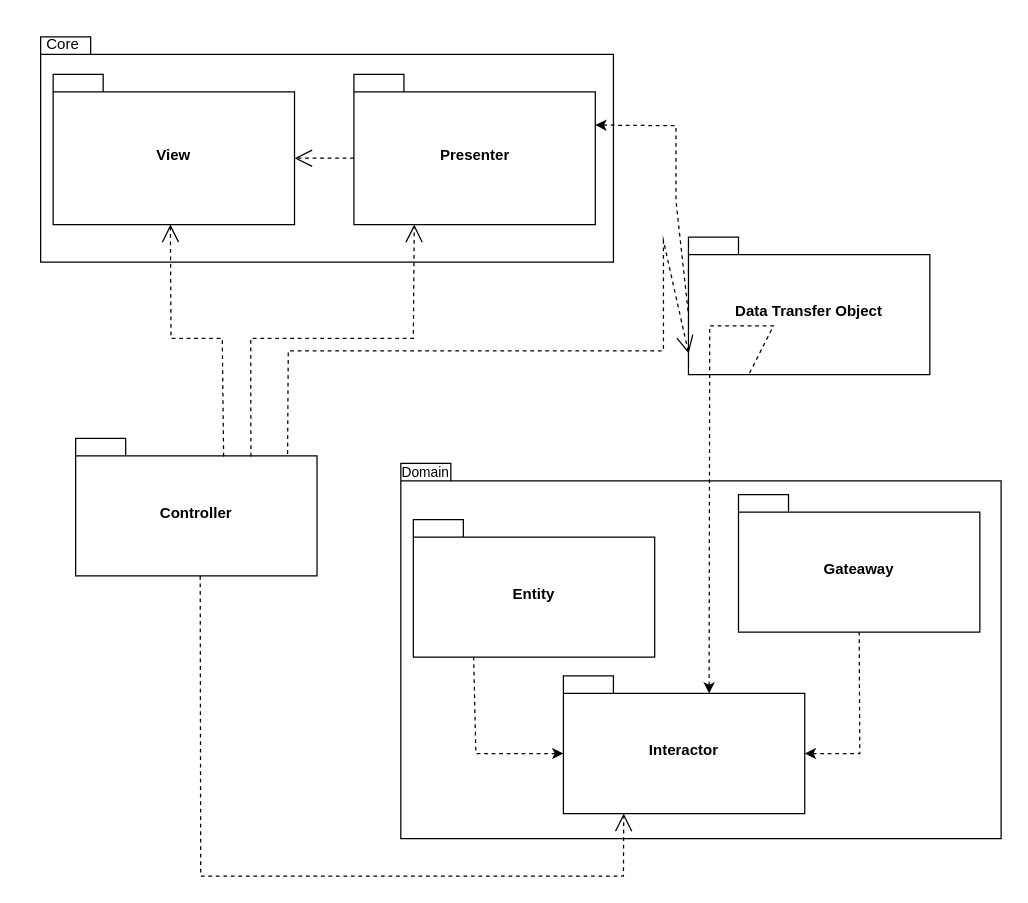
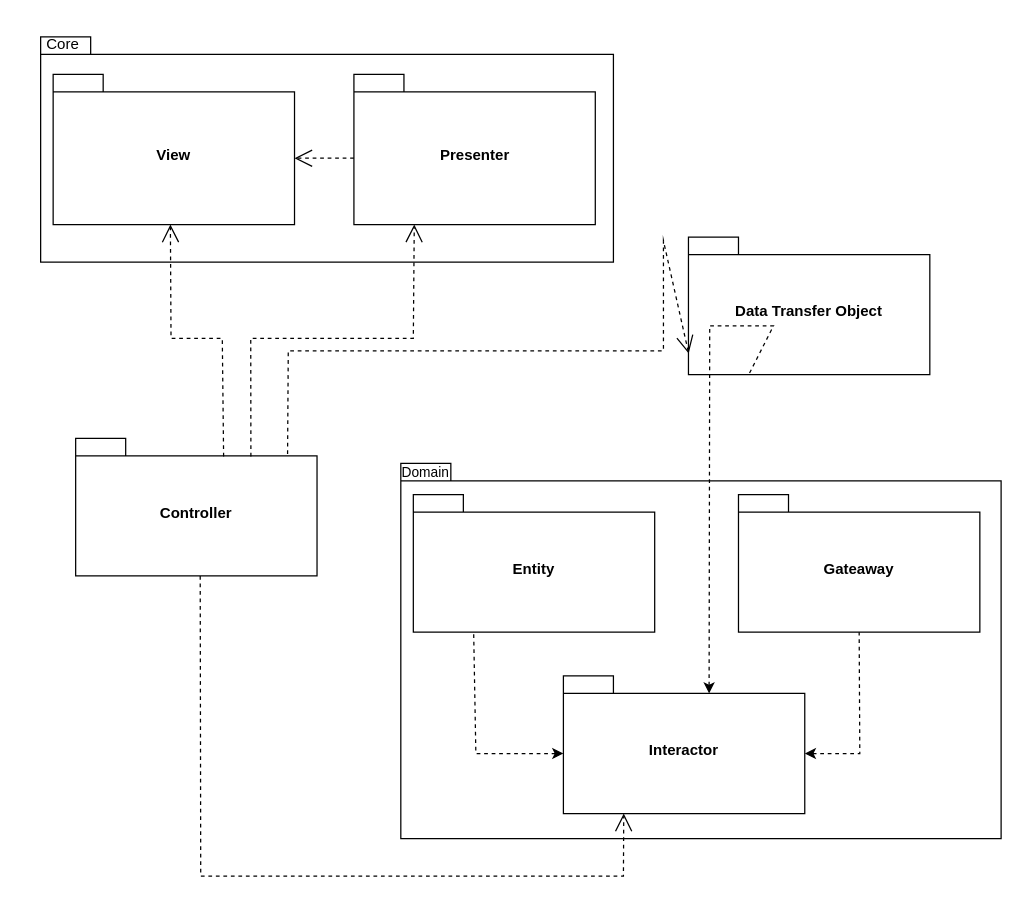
  <mxCell id="0" />
  <mxCell id="1" parent="0" />
  <mxCell id="2" value="Data Transfer Object" style="shape=folder;fontStyle=1;spacingTop=10;tabWidth=40;tabHeight=14;tabPosition=left;html=1;whiteSpace=wrap;" vertex="1" parent="1"><mxGeometry x="550" y="189" width="193" height="110" as="geometry" /></mxCell>
  <mxCell id="3" value="Controller" style="shape=folder;fontStyle=1;spacingTop=10;tabWidth=40;tabHeight=14;tabPosition=left;html=1;whiteSpace=wrap;" vertex="1" parent="1"><mxGeometry x="60" y="350" width="193" height="110" as="geometry" /></mxCell>
  <mxCell id="4" value="" style="shape=folder;fontStyle=1;spacingTop=10;tabWidth=40;tabHeight=14;tabPosition=left;html=1;whiteSpace=wrap;" vertex="1" parent="1"><mxGeometry x="32" y="29" width="458" height="180" as="geometry" /></mxCell>
  <mxCell id="5" value="View" style="shape=folder;fontStyle=1;spacingTop=10;tabWidth=40;tabHeight=14;tabPosition=left;html=1;whiteSpace=wrap;" vertex="1" parent="1"><mxGeometry x="42" y="59" width="193" height="120" as="geometry" /></mxCell>
  <mxCell id="6" value="Presenter" style="shape=folder;fontStyle=1;spacingTop=10;tabWidth=40;tabHeight=14;tabPosition=left;html=1;whiteSpace=wrap;" vertex="1" parent="1"><mxGeometry x="282.5" y="59" width="193" height="120" as="geometry" /></mxCell>
  <mxCell id="7" value="" style="shape=folder;fontStyle=1;spacingTop=10;tabWidth=40;tabHeight=14;tabPosition=left;html=1;whiteSpace=wrap;" vertex="1" parent="1"><mxGeometry x="320" y="370" width="480" height="300" as="geometry" /></mxCell>
- <mxCell id="8" value="Entity" style="shape=folder;fontStyle=1;spacingTop=10;tabWidth=40;tabHeight=14;tabPosition=left;html=1;whiteSpace=wrap;" vertex="1" parent="1"><mxGeometry x="330" y="415" width="193" height="110" as="geometry" /></mxCell>
+ <mxCell id="8" value="Entity" style="shape=folder;fontStyle=1;spacingTop=10;tabWidth=40;tabHeight=14;tabPosition=left;html=1;whiteSpace=wrap;" vertex="1" parent="1"><mxGeometry x="330" y="395" width="193" height="110" as="geometry" /></mxCell>
  <mxCell id="9" value="Gateaway" style="shape=folder;fontStyle=1;spacingTop=10;tabWidth=40;tabHeight=14;tabPosition=left;html=1;whiteSpace=wrap;" vertex="1" parent="1"><mxGeometry x="590" y="395" width="193" height="110" as="geometry" /></mxCell>
  <mxCell id="10" value="Interactor" style="shape=folder;fontStyle=1;spacingTop=10;tabWidth=40;tabHeight=14;tabPosition=left;html=1;whiteSpace=wrap;" vertex="1" parent="1"><mxGeometry x="450" y="540" width="193" height="110" as="geometry" /></mxCell>
  <mxCell id="11" value="Core" style="text;html=1;strokeColor=none;fillColor=none;align=center;verticalAlign=middle;whiteSpace=wrap;rounded=0;" vertex="1" parent="1"><mxGeometry x="20" y="20" width="60" height="30" as="geometry" /></mxCell>
  <mxCell id="12" value="Domain" style="text;html=1;strokeColor=none;fillColor=none;align=center;verticalAlign=middle;whiteSpace=wrap;rounded=0;fontSize=11;" vertex="1" parent="1"><mxGeometry x="310" y="362" width="60" height="30" as="geometry" /></mxCell>
  <mxCell id="13" value="" style="endArrow=open;endSize=12;dashed=1;html=1;rounded=0;entryX=0;entryY=0;entryDx=193;entryDy=67;entryPerimeter=0;exitX=0;exitY=0;exitDx=0;exitDy=67;exitPerimeter=0;" edge="1" parent="1" source="6" target="5"><mxGeometry width="160" relative="1" as="geometry"><mxPoint x="222" y="219" as="sourcePoint" /><mxPoint x="382" y="219" as="targetPoint" /></mxGeometry></mxCell>
- <mxCell id="14" value="" style="endArrow=none;endSize=12;dashed=1;html=1;rounded=0;entryX=0;entryY=0;entryDx=0;entryDy=62;entryPerimeter=0;exitX=0;exitY=0;exitDx=193;exitDy=40.5;exitPerimeter=0;startArrow=classic;startFill=1;endFill=0;" edge="1" parent="1" source="6" target="2"><mxGeometry width="160" relative="1" as="geometry"><mxPoint x="728" y="70" as="sourcePoint" /><mxPoint x="680" y="70" as="targetPoint" /><Array as="points"><mxPoint x="540" y="100" /><mxPoint x="540" y="160" /></Array></mxGeometry></mxCell>
  <mxCell id="15" value="" style="endArrow=none;dashed=1;html=1;rounded=0;entryX=0.5;entryY=1;entryDx=0;entryDy=0;entryPerimeter=0;exitX=0;exitY=0;exitDx=193;exitDy=62;exitPerimeter=0;startArrow=classic;startFill=1;endFill=0;" edge="1" parent="1" source="10" target="9"><mxGeometry width="160" relative="1" as="geometry"><mxPoint x="293" y="136" as="sourcePoint" /><mxPoint x="245" y="136" as="targetPoint" /><Array as="points"><mxPoint x="687" y="602" /></Array></mxGeometry></mxCell>
  <mxCell id="16" value="" style="endArrow=none;dashed=1;html=1;rounded=0;entryX=0.25;entryY=1;entryDx=0;entryDy=0;entryPerimeter=0;exitX=0;exitY=0;exitDx=0;exitDy=62;exitPerimeter=0;startArrow=classic;startFill=1;endFill=0;" edge="1" parent="1" source="10" target="8"><mxGeometry width="160" relative="1" as="geometry"><mxPoint x="653" y="612" as="sourcePoint" /><mxPoint x="697" y="515" as="targetPoint" /><Array as="points"><mxPoint x="380" y="602" /></Array></mxGeometry></mxCell>
  <mxCell id="17" value="" style="endArrow=none;endSize=12;dashed=1;html=1;rounded=0;entryX=0.25;entryY=1;entryDx=0;entryDy=0;entryPerimeter=0;exitX=0;exitY=0;exitDx=116.5;exitDy=14;exitPerimeter=0;startArrow=classic;startFill=1;endFill=0;" edge="1" parent="1" source="10" target="2"><mxGeometry width="160" relative="1" as="geometry"><mxPoint x="486" y="110" as="sourcePoint" /><mxPoint x="580" y="171" as="targetPoint" /><Array as="points"><mxPoint x="567" y="260" /><mxPoint x="618" y="260" /></Array></mxGeometry></mxCell>
  <mxCell id="18" value="" style="endArrow=open;endSize=12;dashed=1;html=1;rounded=0;entryX=0.5;entryY=1;entryDx=0;entryDy=0;entryPerimeter=0;exitX=0.613;exitY=0.132;exitDx=0;exitDy=0;exitPerimeter=0;" edge="1" parent="1" source="3"><mxGeometry width="160" relative="1" as="geometry"><mxPoint x="173.75" y="364" as="sourcePoint" /><mxPoint x="135.75" y="179" as="targetPoint" /><Array as="points"><mxPoint x="177.25" y="270" /><mxPoint x="136.25" y="270" /></Array></mxGeometry></mxCell>
  <mxCell id="19" value="" style="endArrow=open;endSize=12;dashed=1;html=1;rounded=0;entryX=0.25;entryY=1;entryDx=0;entryDy=0;entryPerimeter=0;exitX=0.726;exitY=0.131;exitDx=0;exitDy=0;exitPerimeter=0;" edge="1" parent="1" source="3" target="6"><mxGeometry width="160" relative="1" as="geometry"><mxPoint x="187" y="374" as="sourcePoint" /><mxPoint x="149" y="189" as="targetPoint" /><Array as="points"><mxPoint x="200" y="270" /><mxPoint x="330" y="270" /></Array></mxGeometry></mxCell>
  <mxCell id="20" value="" style="endArrow=open;endSize=12;dashed=1;html=1;rounded=0;entryX=0.001;entryY=0.847;entryDx=0;entryDy=0;entryPerimeter=0;exitX=0.878;exitY=0.113;exitDx=0;exitDy=0;exitPerimeter=0;" edge="1" parent="1" source="3" target="2"><mxGeometry width="160" relative="1" as="geometry"><mxPoint x="210" y="374" as="sourcePoint" /><mxPoint x="341" y="189" as="targetPoint" /><Array as="points"><mxPoint x="230" y="280" /><mxPoint x="530" y="280" /><mxPoint x="530" y="192" /></Array></mxGeometry></mxCell>
  <mxCell id="21" value="" style="endArrow=open;endSize=12;dashed=1;html=1;rounded=0;entryX=0.25;entryY=1;entryDx=0;entryDy=0;entryPerimeter=0;exitX=0.516;exitY=1.001;exitDx=0;exitDy=0;exitPerimeter=0;" edge="1" parent="1" source="3" target="10"><mxGeometry width="160" relative="1" as="geometry"><mxPoint x="293" y="136" as="sourcePoint" /><mxPoint x="245" y="136" as="targetPoint" /><Array as="points"><mxPoint x="160" y="700" /><mxPoint x="498" y="700" /></Array></mxGeometry></mxCell>
